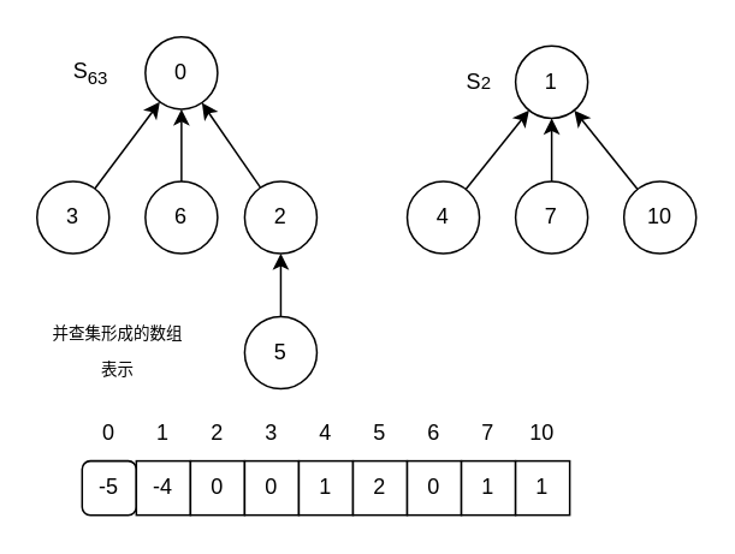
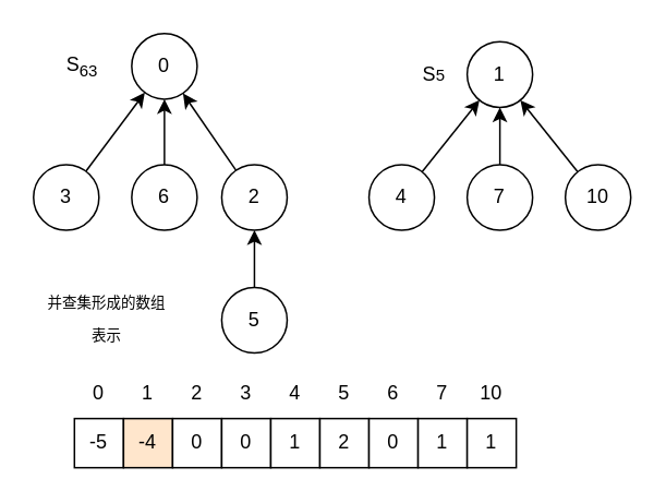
  <mxCell id="0" />
  <mxCell id="1" parent="0" />
  <mxCell id="2" value="0" style="ellipse;whiteSpace=wrap;html=1;aspect=fixed;flipH=1;flipV=1;" parent="1" vertex="1"><mxGeometry x="80" y="20" width="40" height="40" as="geometry" /></mxCell>
  <mxCell id="3" value="1" style="ellipse;whiteSpace=wrap;html=1;aspect=fixed;flipH=1;flipV=1;" parent="1" vertex="1"><mxGeometry x="285" y="25" width="40" height="40" as="geometry" /></mxCell>
  <mxCell id="4" style="rounded=0;orthogonalLoop=1;jettySize=auto;html=1;" edge="1" parent="1" source="5" target="2"><mxGeometry relative="1" as="geometry" /></mxCell>
  <mxCell id="5" value="2" style="ellipse;whiteSpace=wrap;html=1;aspect=fixed;flipH=1;flipV=1;" parent="1" vertex="1"><mxGeometry x="135" y="100" width="40" height="40" as="geometry" /></mxCell>
  <mxCell id="6" style="edgeStyle=none;html=1;" parent="1" source="7" target="2" edge="1"><mxGeometry relative="1" as="geometry" /></mxCell>
  <mxCell id="7" value="3" style="ellipse;whiteSpace=wrap;html=1;aspect=fixed;flipH=1;flipV=1;" parent="1" vertex="1"><mxGeometry x="20" y="100" width="40" height="40" as="geometry" /></mxCell>
  <mxCell id="8" style="edgeStyle=none;html=1;" parent="1" source="9" target="3" edge="1"><mxGeometry relative="1" as="geometry" /></mxCell>
  <mxCell id="9" value="4" style="ellipse;whiteSpace=wrap;html=1;aspect=fixed;flipH=1;flipV=1;" parent="1" vertex="1"><mxGeometry x="225" y="100" width="40" height="40" as="geometry" /></mxCell>
  <mxCell id="10" style="edgeStyle=none;html=1;" parent="1" source="11" target="5" edge="1"><mxGeometry relative="1" as="geometry" /></mxCell>
  <mxCell id="11" value="5" style="ellipse;whiteSpace=wrap;html=1;aspect=fixed;flipH=1;flipV=1;" parent="1" vertex="1"><mxGeometry x="135" y="175" width="40" height="40" as="geometry" /></mxCell>
  <mxCell id="12" style="edgeStyle=none;html=1;" parent="1" source="13" target="2" edge="1"><mxGeometry relative="1" as="geometry" /></mxCell>
  <mxCell id="13" value="6" style="ellipse;whiteSpace=wrap;html=1;aspect=fixed;flipH=1;flipV=1;" parent="1" vertex="1"><mxGeometry x="80" y="100" width="40" height="40" as="geometry" /></mxCell>
  <mxCell id="14" style="edgeStyle=none;html=1;" parent="1" source="15" target="3" edge="1"><mxGeometry relative="1" as="geometry" /></mxCell>
  <mxCell id="15" value="7" style="ellipse;whiteSpace=wrap;html=1;aspect=fixed;flipH=1;flipV=1;" parent="1" vertex="1"><mxGeometry x="285" y="100" width="40" height="40" as="geometry" /></mxCell>
  <mxCell id="16" style="edgeStyle=none;html=1;" parent="1" source="17" target="3" edge="1"><mxGeometry relative="1" as="geometry" /></mxCell>
  <mxCell id="17" value="10" style="ellipse;whiteSpace=wrap;html=1;aspect=fixed;flipH=1;flipV=1;" parent="1" vertex="1"><mxGeometry x="345" y="100" width="40" height="40" as="geometry" /></mxCell>
  <mxCell id="18" value="&lt;div style=&quot;font-family: Consolas, &amp;quot;Courier New&amp;quot;, monospace; line-height: 19px;&quot;&gt;&lt;span style=&quot;&quot;&gt;&lt;font style=&quot;font-size: 9px;&quot;&gt;并查集形成的数组表示&lt;/font&gt;&lt;/span&gt;&lt;/div&gt;" style="text;html=1;strokeColor=none;fillColor=none;align=center;verticalAlign=middle;whiteSpace=wrap;rounded=0;fontColor=default;labelBackgroundColor=none;labelBorderColor=none;" parent="1" vertex="1"><mxGeometry x="25" y="180" width="80" height="30" as="geometry" /></mxCell>
  <mxCell id="19" value="S&lt;sub&gt;63&lt;/sub&gt;" style="text;html=1;strokeColor=none;fillColor=none;align=center;verticalAlign=middle;whiteSpace=wrap;rounded=0;" parent="1" vertex="1"><mxGeometry x="20" y="25" width="60" height="30" as="geometry" /></mxCell>
- <mxCell id="20" value="S&lt;span style=&quot;font-size: 10px;&quot;&gt;2&lt;/span&gt;" style="text;html=1;strokeColor=none;fillColor=none;align=center;verticalAlign=middle;whiteSpace=wrap;rounded=0;" parent="1" vertex="1"><mxGeometry x="235" y="30" width="60" height="30" as="geometry" /></mxCell>
- <mxCell id="21" value="-5" style="whiteSpace=wrap;html=1;rounded=1;" parent="1" vertex="1"><mxGeometry x="45" y="255" width="30" height="30" as="geometry" /></mxCell>
- <mxCell id="22" value="-4" style="rounded=0;whiteSpace=wrap;html=1;" parent="1" vertex="1"><mxGeometry x="75" y="255" width="30" height="30" as="geometry" /></mxCell>
+ <mxCell id="20" value="S&lt;span style=&quot;font-size: 10px;&quot;&gt;5&lt;/span&gt;" style="text;html=1;strokeColor=none;fillColor=none;align=center;verticalAlign=middle;whiteSpace=wrap;rounded=0;" parent="1" vertex="1"><mxGeometry x="235" y="30" width="60" height="30" as="geometry" /></mxCell>
+ <mxCell id="21" value="-5" style="rounded=0;whiteSpace=wrap;html=1;" parent="1" vertex="1"><mxGeometry x="45" y="255" width="30" height="30" as="geometry" /></mxCell>
+ <mxCell id="22" value="-4" style="rounded=0;whiteSpace=wrap;html=1;fillColor=#ffe6cc;" parent="1" vertex="1"><mxGeometry x="75" y="255" width="30" height="30" as="geometry" /></mxCell>
  <mxCell id="23" value="0" style="rounded=0;whiteSpace=wrap;html=1;" parent="1" vertex="1"><mxGeometry x="105" y="255" width="30" height="30" as="geometry" /></mxCell>
  <mxCell id="24" value="0" style="rounded=0;whiteSpace=wrap;html=1;" parent="1" vertex="1"><mxGeometry x="135" y="255" width="30" height="30" as="geometry" /></mxCell>
  <mxCell id="25" value="1" style="rounded=0;whiteSpace=wrap;html=1;" parent="1" vertex="1"><mxGeometry x="165" y="255" width="30" height="30" as="geometry" /></mxCell>
  <mxCell id="26" value="2" style="rounded=0;whiteSpace=wrap;html=1;" parent="1" vertex="1"><mxGeometry x="195" y="255" width="30" height="30" as="geometry" /></mxCell>
  <mxCell id="27" value="0" style="rounded=0;whiteSpace=wrap;html=1;" parent="1" vertex="1"><mxGeometry x="225" y="255" width="30" height="30" as="geometry" /></mxCell>
  <mxCell id="28" value="1" style="rounded=0;whiteSpace=wrap;html=1;" parent="1" vertex="1"><mxGeometry x="255" y="255" width="30" height="30" as="geometry" /></mxCell>
  <mxCell id="29" value="1" style="rounded=0;whiteSpace=wrap;html=1;" parent="1" vertex="1"><mxGeometry x="285" y="255" width="30" height="30" as="geometry" /></mxCell>
  <mxCell id="30" value="0" style="text;html=1;strokeColor=none;fillColor=none;align=center;verticalAlign=middle;whiteSpace=wrap;rounded=0;" parent="1" vertex="1"><mxGeometry x="30" y="225" width="60" height="30" as="geometry" /></mxCell>
  <mxCell id="31" value="1" style="text;html=1;strokeColor=none;fillColor=none;align=center;verticalAlign=middle;whiteSpace=wrap;rounded=0;" parent="1" vertex="1"><mxGeometry x="60" y="225" width="60" height="30" as="geometry" /></mxCell>
  <mxCell id="32" value="2" style="text;html=1;strokeColor=none;fillColor=none;align=center;verticalAlign=middle;whiteSpace=wrap;rounded=0;" parent="1" vertex="1"><mxGeometry x="90" y="225" width="60" height="30" as="geometry" /></mxCell>
  <mxCell id="33" value="3" style="text;html=1;strokeColor=none;fillColor=none;align=center;verticalAlign=middle;whiteSpace=wrap;rounded=0;" parent="1" vertex="1"><mxGeometry x="120" y="225" width="60" height="30" as="geometry" /></mxCell>
  <mxCell id="34" value="4" style="text;html=1;strokeColor=none;fillColor=none;align=center;verticalAlign=middle;whiteSpace=wrap;rounded=0;" parent="1" vertex="1"><mxGeometry x="150" y="225" width="60" height="30" as="geometry" /></mxCell>
  <mxCell id="35" value="5" style="text;html=1;strokeColor=none;fillColor=none;align=center;verticalAlign=middle;whiteSpace=wrap;rounded=0;" parent="1" vertex="1"><mxGeometry x="180" y="225" width="60" height="30" as="geometry" /></mxCell>
  <mxCell id="36" value="6" style="text;html=1;strokeColor=none;fillColor=none;align=center;verticalAlign=middle;whiteSpace=wrap;rounded=0;" parent="1" vertex="1"><mxGeometry x="210" y="225" width="60" height="30" as="geometry" /></mxCell>
  <mxCell id="37" value="7" style="text;html=1;strokeColor=none;fillColor=none;align=center;verticalAlign=middle;whiteSpace=wrap;rounded=0;" parent="1" vertex="1"><mxGeometry x="240" y="225" width="60" height="30" as="geometry" /></mxCell>
  <mxCell id="38" value="10" style="text;html=1;strokeColor=none;fillColor=none;align=center;verticalAlign=middle;whiteSpace=wrap;rounded=0;" parent="1" vertex="1"><mxGeometry x="270" y="225" width="60" height="30" as="geometry" /></mxCell>
